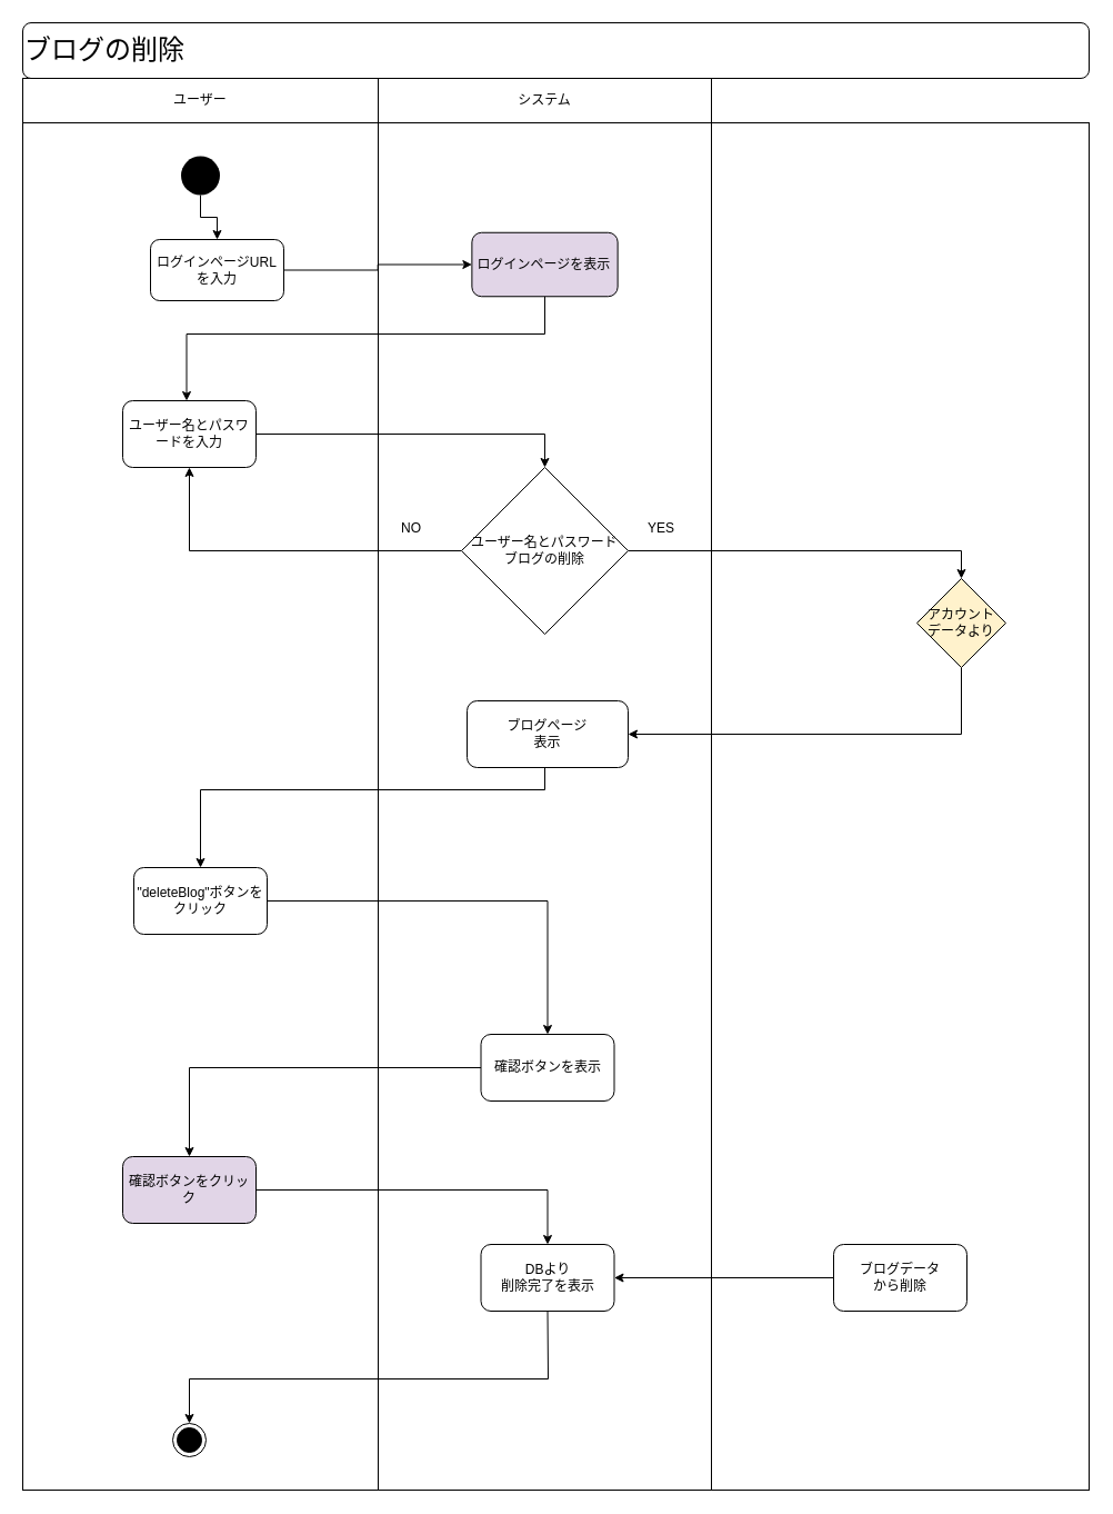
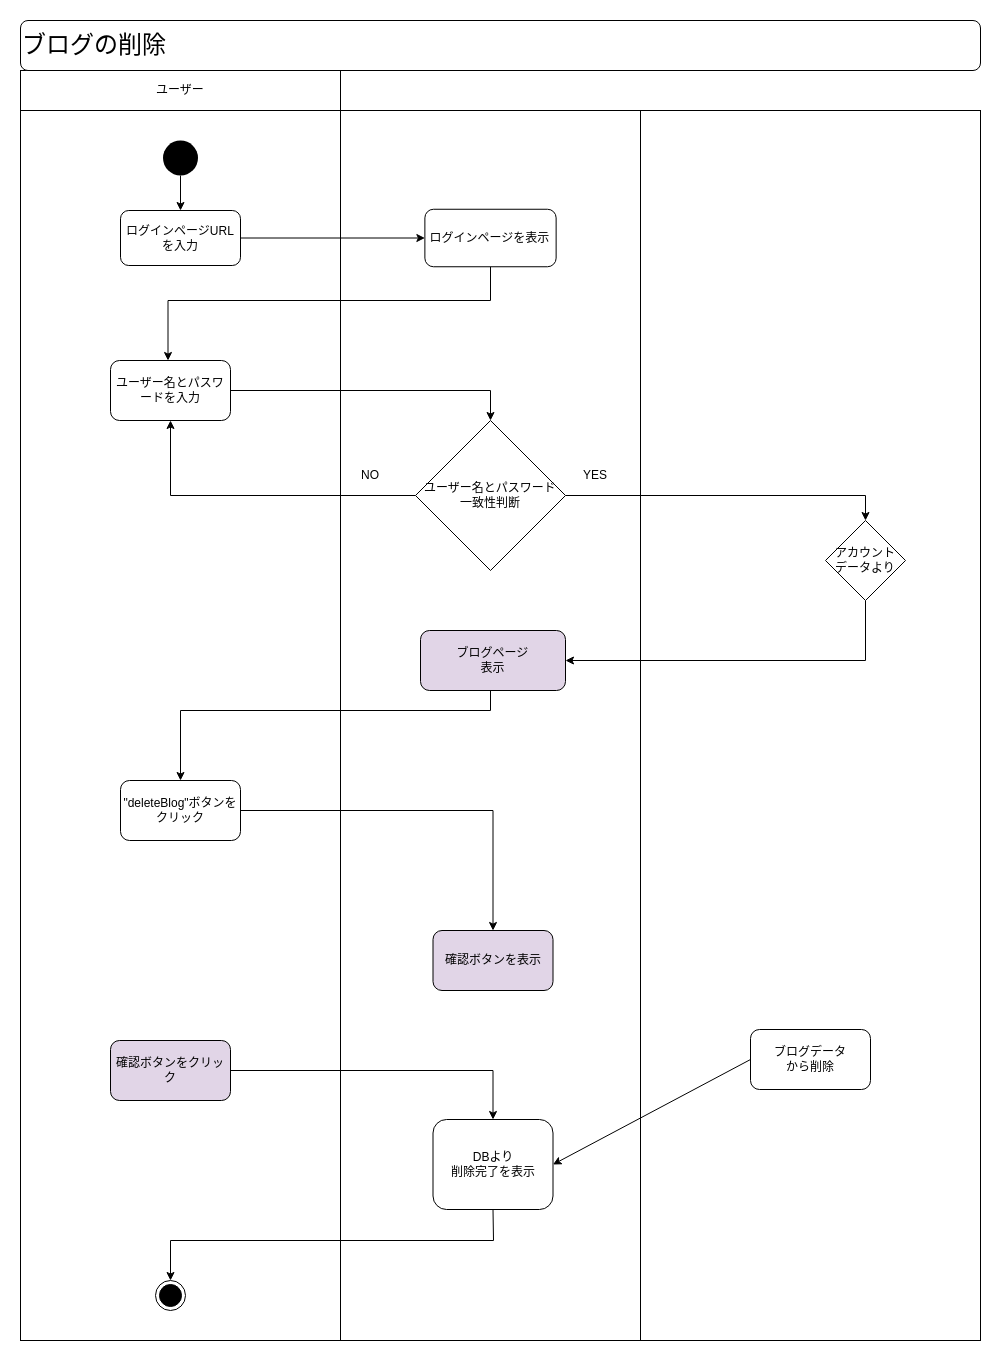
  <mxCell id="0" />
  <mxCell id="1" parent="0" />
  <mxCell id="2" value="" style="rounded=0;whiteSpace=wrap;html=1;direction=south;" vertex="1" parent="1"><mxGeometry x="340" y="110" width="300" height="1230" as="geometry" /></mxCell>
  <mxCell id="3" value="" style="rounded=0;whiteSpace=wrap;html=1;direction=south;" vertex="1" parent="1"><mxGeometry x="20" y="110" width="320" height="1230" as="geometry" /></mxCell>
  <mxCell id="4" value="" style="rounded=0;whiteSpace=wrap;html=1;direction=south;" vertex="1" parent="1"><mxGeometry x="640" y="110" width="340" height="1230" as="geometry" /></mxCell>
  <mxCell id="5" value="ユーザー" style="rounded=0;whiteSpace=wrap;html=1;direction=south;" vertex="1" parent="1"><mxGeometry x="20" y="70" width="320" height="40" as="geometry" /></mxCell>
- <mxCell id="6" value="システム" style="rounded=0;whiteSpace=wrap;html=1;" vertex="1" parent="1"><mxGeometry x="340" y="70" width="300" height="40" as="geometry" /></mxCell>
  <mxCell id="7" value="" style="edgeStyle=orthogonalEdgeStyle;rounded=0;orthogonalLoop=1;jettySize=auto;html=1;" edge="1" parent="1" source="8" target="10"><mxGeometry relative="1" as="geometry" /></mxCell>
  <mxCell id="8" value="" style="ellipse;fillColor=#000000;strokeColor=none;" vertex="1" parent="1"><mxGeometry x="162.5" y="140" width="35" height="35" as="geometry" /></mxCell>
  <mxCell id="9" style="edgeStyle=orthogonalEdgeStyle;rounded=0;orthogonalLoop=1;jettySize=auto;html=1;entryX=0;entryY=0.5;entryDx=0;entryDy=0;" edge="1" parent="1" source="10" target="13"><mxGeometry relative="1" as="geometry" /></mxCell>
- <mxCell id="10" value="ログインページURLを入力" style="rounded=1;whiteSpace=wrap;html=1;" vertex="1" parent="1"><mxGeometry x="135" y="215" width="120" height="55" as="geometry" /></mxCell>
+ <mxCell id="10" value="ログインページURLを入力" style="rounded=1;whiteSpace=wrap;html=1;" vertex="1" parent="1"><mxGeometry x="120" y="210" width="120" height="55" as="geometry" /></mxCell>
  <mxCell id="11" style="edgeStyle=orthogonalEdgeStyle;rounded=0;orthogonalLoop=1;jettySize=auto;html=1;entryX=0.5;entryY=0;entryDx=0;entryDy=0;exitX=0.5;exitY=1;exitDx=0;exitDy=0;" edge="1" parent="1" source="13"><mxGeometry relative="1" as="geometry"><Array as="points"><mxPoint x="490" y="300" /><mxPoint x="168" y="300" /></Array><mxPoint x="167.5" y="360" as="targetPoint" /></mxGeometry></mxCell>
  <mxCell id="12" value="ユーザー名とパスワードを入力" style="rounded=1;whiteSpace=wrap;html=1;" vertex="1" parent="1"><mxGeometry x="110" y="360" width="120" height="60" as="geometry" /></mxCell>
- <mxCell id="13" value="ログインページを表示" style="rounded=1;whiteSpace=wrap;html=1;fillColor=#e1d5e7;" vertex="1" parent="1"><mxGeometry x="424.38" y="208.75" width="131.25" height="57.5" as="geometry" /></mxCell>
+ <mxCell id="13" value="ログインページを表示" style="rounded=1;whiteSpace=wrap;html=1;" vertex="1" parent="1"><mxGeometry x="424.38" y="208.75" width="131.25" height="57.5" as="geometry" /></mxCell>
  <mxCell id="14" style="edgeStyle=orthogonalEdgeStyle;rounded=0;orthogonalLoop=1;jettySize=auto;html=1;entryX=0.5;entryY=0;entryDx=0;entryDy=0;exitX=1;exitY=0.5;exitDx=0;exitDy=0;" edge="1" parent="1" source="12" target="22"><mxGeometry relative="1" as="geometry"><mxPoint x="295" y="530" as="sourcePoint" /><mxPoint x="418.75" y="530" as="targetPoint" /></mxGeometry></mxCell>
  <mxCell id="15" style="edgeStyle=orthogonalEdgeStyle;rounded=0;orthogonalLoop=1;jettySize=auto;html=1;entryX=0.5;entryY=0;entryDx=0;entryDy=0;exitX=1;exitY=0.5;exitDx=0;exitDy=0;" edge="1" parent="1" source="22" target="25"><mxGeometry relative="1" as="geometry" /></mxCell>
  <mxCell id="16" style="edgeStyle=orthogonalEdgeStyle;rounded=0;orthogonalLoop=1;jettySize=auto;html=1;entryX=0.5;entryY=0;entryDx=0;entryDy=0;exitX=0.5;exitY=1;exitDx=0;exitDy=0;" edge="1" parent="1" source="23" target="28"><mxGeometry relative="1" as="geometry"><mxPoint x="200" y="890" as="targetPoint" /><Array as="points"><mxPoint x="490" y="710" /><mxPoint x="180" y="710" /></Array><mxPoint x="510" y="820" as="sourcePoint" /></mxGeometry></mxCell>
  <mxCell id="17" value="" style="edgeStyle=orthogonalEdgeStyle;rounded=0;orthogonalLoop=1;jettySize=auto;html=1;startArrow=none;exitX=0;exitY=0.5;exitDx=0;exitDy=0;entryX=0;entryY=0.5;entryDx=0;entryDy=0;" edge="1" parent="1"><mxGeometry relative="1" as="geometry"><mxPoint x="445" y="755" as="targetPoint" /><mxPoint x="445" y="755" as="sourcePoint" /></mxGeometry></mxCell>
  <mxCell id="18" value="NO" style="text;html=1;strokeColor=none;fillColor=none;align=center;verticalAlign=middle;whiteSpace=wrap;rounded=0;" vertex="1" parent="1"><mxGeometry x="340" y="460" width="60" height="30" as="geometry" /></mxCell>
  <mxCell id="19" value="YES" style="text;html=1;strokeColor=none;fillColor=none;align=center;verticalAlign=middle;whiteSpace=wrap;rounded=0;" vertex="1" parent="1"><mxGeometry x="565" y="460" width="60" height="30" as="geometry" /></mxCell>
  <mxCell id="20" value="" style="ellipse;html=1;shape=endState;fillColor=#000000;strokeColor=#000000;" vertex="1" parent="1"><mxGeometry x="155" y="1280" width="30" height="30" as="geometry" /></mxCell>
  <mxCell id="21" value="" style="edgeStyle=orthogonalEdgeStyle;rounded=0;orthogonalLoop=1;jettySize=auto;html=1;entryX=0.5;entryY=1;entryDx=0;entryDy=0;" edge="1" parent="1" source="22" target="12"><mxGeometry relative="1" as="geometry" /></mxCell>
- <mxCell id="22" value="ユーザー名とパスワード&lt;br&gt;ブログの削除" style="rhombus;whiteSpace=wrap;html=1;" vertex="1" parent="1"><mxGeometry x="415" y="420" width="150" height="150" as="geometry" /></mxCell>
- <mxCell id="23" value="ブログページ&lt;br&gt;表示" style="rounded=1;whiteSpace=wrap;html=1;" vertex="1" parent="1"><mxGeometry x="420" y="630" width="145" height="60" as="geometry" /></mxCell>
+ <mxCell id="22" value="ユーザー名とパスワード&lt;br&gt;一致性判断" style="rhombus;whiteSpace=wrap;html=1;" vertex="1" parent="1"><mxGeometry x="415" y="420" width="150" height="150" as="geometry" /></mxCell>
+ <mxCell id="23" value="ブログページ&lt;br&gt;表示" style="rounded=1;whiteSpace=wrap;html=1;fillColor=#e1d5e7;" vertex="1" parent="1"><mxGeometry x="420" y="630" width="145" height="60" as="geometry" /></mxCell>
  <mxCell id="24" style="edgeStyle=orthogonalEdgeStyle;rounded=0;orthogonalLoop=1;jettySize=auto;html=1;entryX=1;entryY=0.5;entryDx=0;entryDy=0;exitX=0.5;exitY=1;exitDx=0;exitDy=0;" edge="1" parent="1" source="25" target="23"><mxGeometry relative="1" as="geometry"><mxPoint x="750" y="665" as="targetPoint" /></mxGeometry></mxCell>
- <mxCell id="25" value="アカウント&lt;br&gt;データより" style="rhombus;whiteSpace=wrap;html=1;fillColor=#fff2cc;" vertex="1" parent="1"><mxGeometry x="825" y="520" width="80" height="80" as="geometry" /></mxCell>
+ <mxCell id="25" value="アカウント&lt;br&gt;データより" style="rhombus;whiteSpace=wrap;html=1;" vertex="1" parent="1"><mxGeometry x="825" y="520" width="80" height="80" as="geometry" /></mxCell>
  <mxCell id="26" value="&lt;font style=&quot;font-size: 24px;&quot;&gt;ブログの削除&lt;/font&gt;" style="whiteSpace=wrap;html=1;align=left;rounded=1;" vertex="1" parent="1"><mxGeometry x="20" y="20" width="960" height="50" as="geometry" /></mxCell>
  <mxCell id="27" style="edgeStyle=orthogonalEdgeStyle;rounded=0;orthogonalLoop=1;jettySize=auto;html=1;entryX=0.5;entryY=0;entryDx=0;entryDy=0;" edge="1" parent="1" source="28" target="30"><mxGeometry relative="1" as="geometry" /></mxCell>
  <mxCell id="28" value="&quot;deleteBlog&quot;ボタンをクリック" style="rounded=1;whiteSpace=wrap;html=1;" vertex="1" parent="1"><mxGeometry x="120" y="780" width="120" height="60" as="geometry" /></mxCell>
- <mxCell id="29" style="edgeStyle=orthogonalEdgeStyle;rounded=0;orthogonalLoop=1;jettySize=auto;html=1;entryX=0.5;entryY=0;entryDx=0;entryDy=0;" edge="1" parent="1" source="30" target="32"><mxGeometry relative="1" as="geometry" /></mxCell>
- <mxCell id="30" value="確認ボタンを表示" style="rounded=1;whiteSpace=wrap;html=1;" vertex="1" parent="1"><mxGeometry x="432.5" y="930" width="120" height="60" as="geometry" /></mxCell>
+ <mxCell id="30" value="確認ボタンを表示" style="rounded=1;whiteSpace=wrap;html=1;fillColor=#e1d5e7;" vertex="1" parent="1"><mxGeometry x="432.5" y="930" width="120" height="60" as="geometry" /></mxCell>
  <mxCell id="31" style="edgeStyle=orthogonalEdgeStyle;rounded=0;orthogonalLoop=1;jettySize=auto;html=1;entryX=0.5;entryY=0;entryDx=0;entryDy=0;" edge="1" parent="1" source="32" target="33"><mxGeometry relative="1" as="geometry" /></mxCell>
  <mxCell id="32" value="確認ボタンをクリック" style="rounded=1;whiteSpace=wrap;html=1;fillColor=#e1d5e7;" vertex="1" parent="1"><mxGeometry x="110" y="1040" width="120" height="60" as="geometry" /></mxCell>
- <mxCell id="33" value="DBより&lt;br&gt;削除完了を表示" style="rounded=1;whiteSpace=wrap;html=1;" vertex="1" parent="1"><mxGeometry x="432.5" y="1119" width="120" height="60" as="geometry" /></mxCell>
- <mxCell id="34" value="ブログデータ&lt;br&gt;から削除" style="rounded=1;whiteSpace=wrap;html=1;" vertex="1" parent="1"><mxGeometry x="750" y="1119" width="120" height="60" as="geometry" /></mxCell>
+ <mxCell id="33" value="DBより&lt;br&gt;削除完了を表示" style="rounded=1;whiteSpace=wrap;html=1;" vertex="1" parent="1"><mxGeometry x="432.5" y="1119" width="120" height="90" as="geometry" /></mxCell>
+ <mxCell id="34" value="ブログデータ&lt;br&gt;から削除" style="rounded=1;whiteSpace=wrap;html=1;" vertex="1" parent="1"><mxGeometry x="750" y="1029" width="120" height="60" as="geometry" /></mxCell>
  <mxCell id="35" value="" style="endArrow=classic;html=1;rounded=0;exitX=0;exitY=0.5;exitDx=0;exitDy=0;entryX=1;entryY=0.5;entryDx=0;entryDy=0;" edge="1" parent="1" source="34" target="33"><mxGeometry width="50" height="50" relative="1" as="geometry"><mxPoint x="510" y="1070" as="sourcePoint" /><mxPoint x="560" y="1020" as="targetPoint" /></mxGeometry></mxCell>
  <mxCell id="36" value="" style="endArrow=classic;html=1;rounded=0;entryX=0.5;entryY=0;entryDx=0;entryDy=0;exitX=0.5;exitY=1;exitDx=0;exitDy=0;" edge="1" parent="1" source="33" target="20"><mxGeometry width="50" height="50" relative="1" as="geometry"><mxPoint x="430" y="1190" as="sourcePoint" /><mxPoint x="480" y="1140" as="targetPoint" /><Array as="points"><mxPoint x="493" y="1240" /><mxPoint x="170" y="1240" /></Array></mxGeometry></mxCell>
